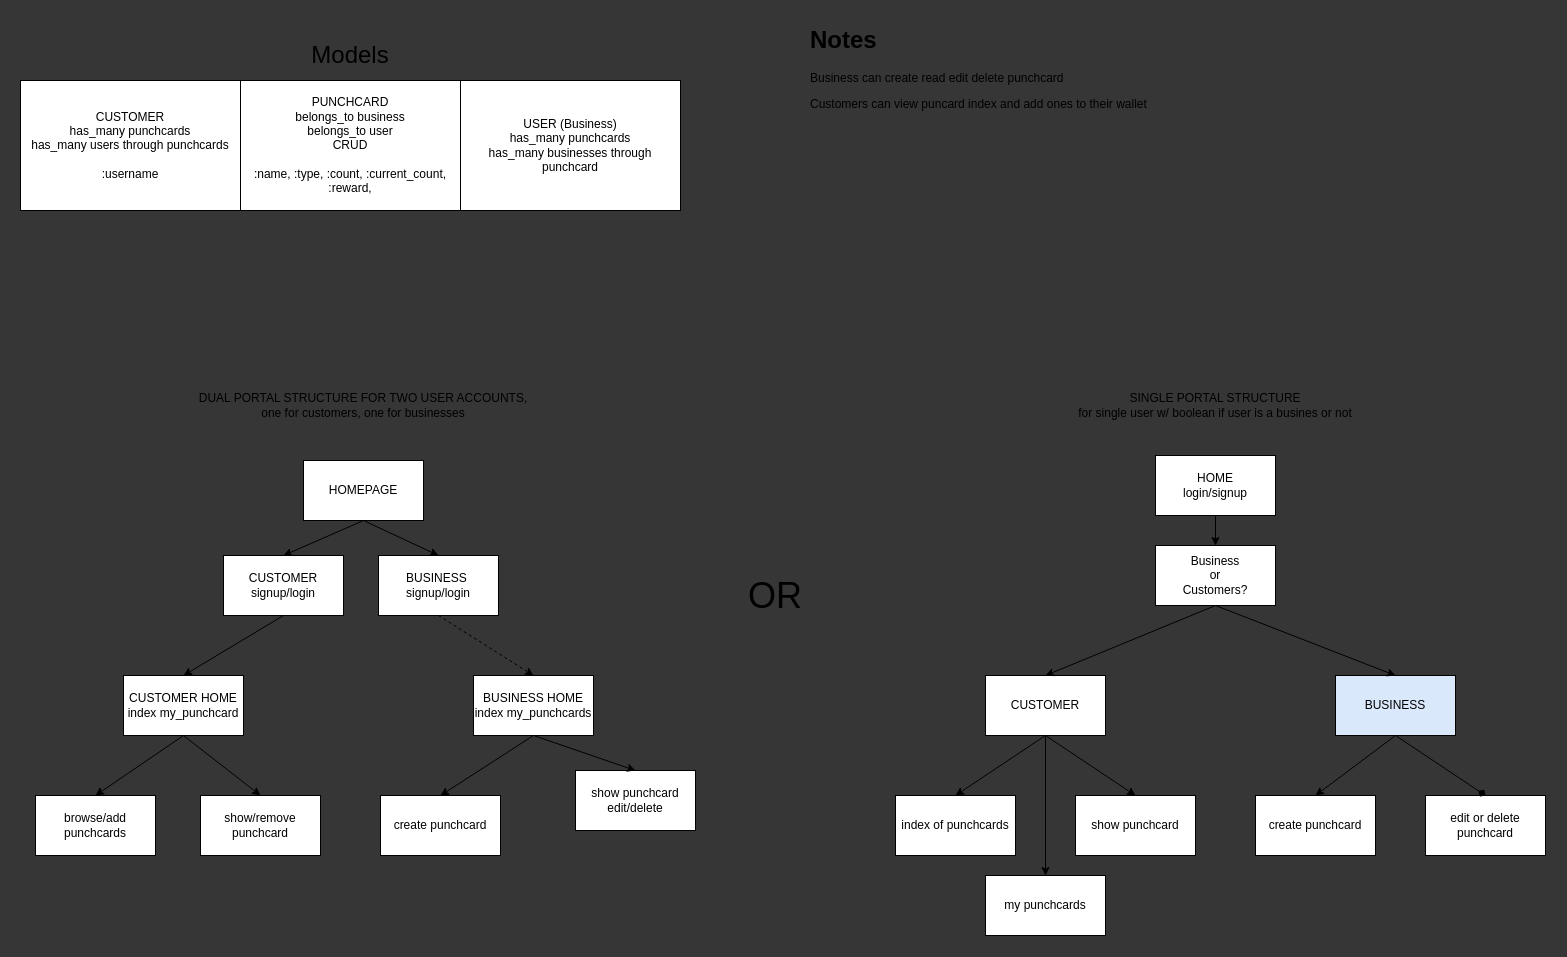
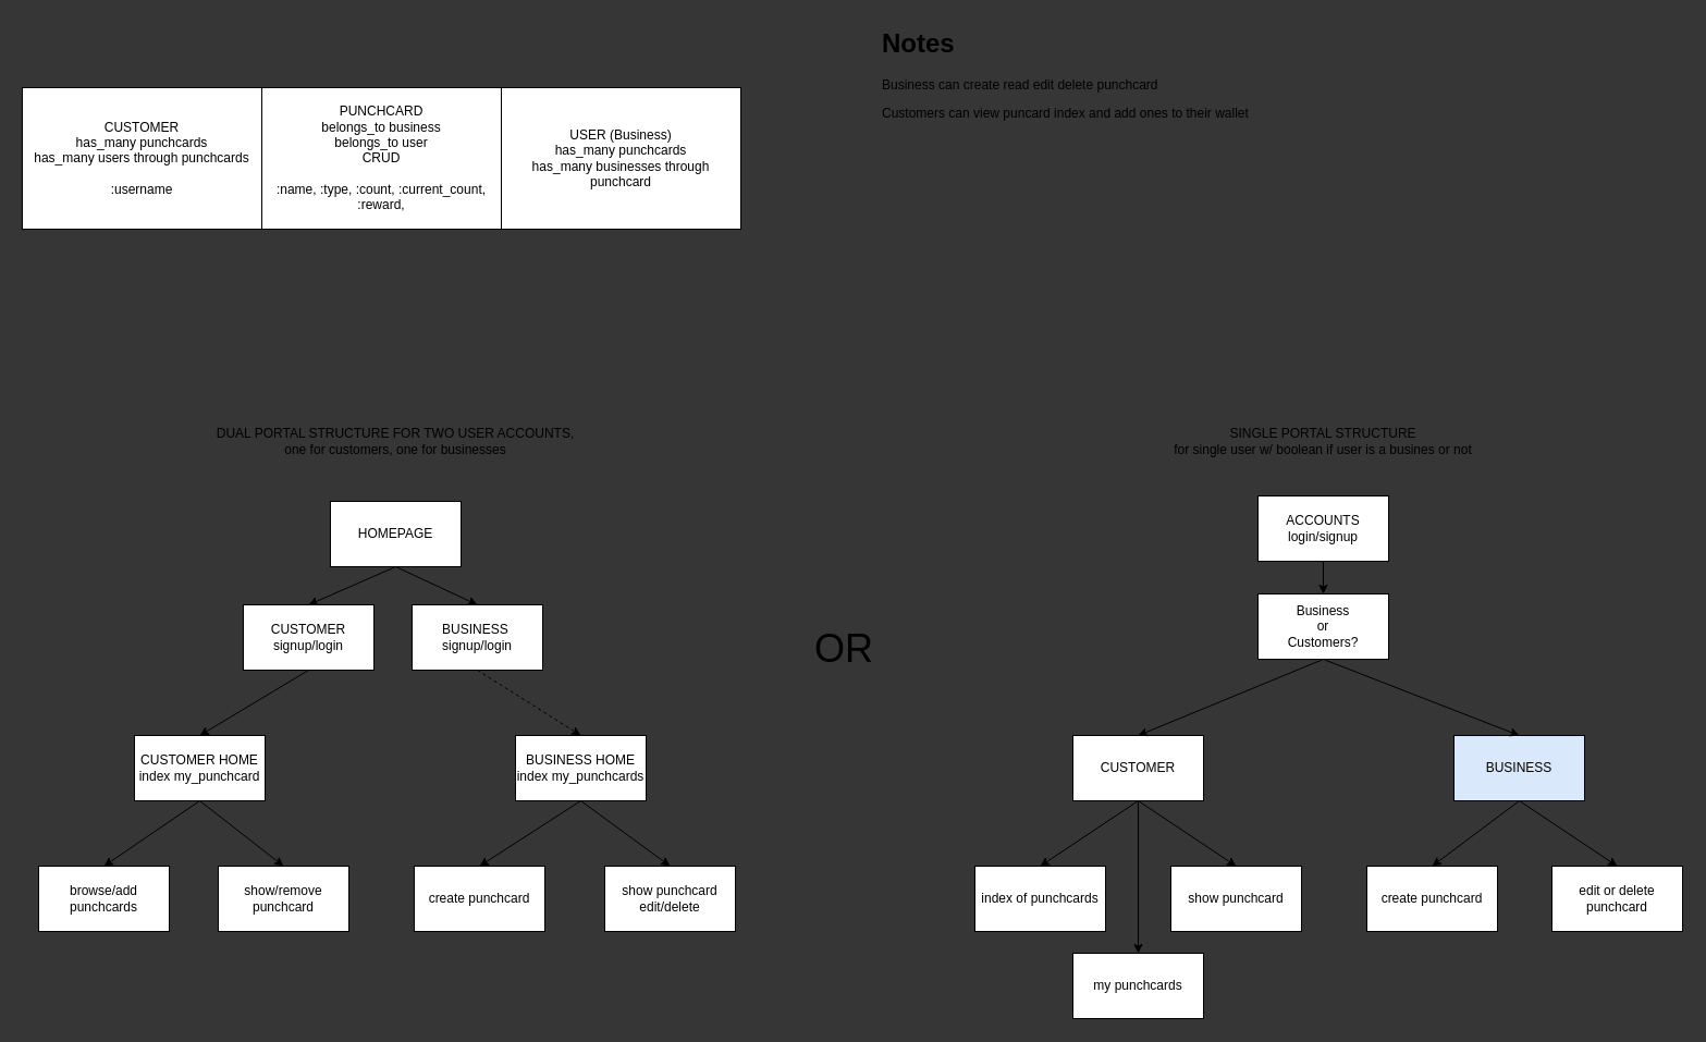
  <mxCell id="0" />
  <mxCell id="1" parent="0" />
  <mxCell id="2" value="PUNCHCARD&lt;br&gt;belongs_to business&lt;br&gt;belongs_to user&lt;br&gt;CRUD&lt;br&gt;&lt;br&gt;:name, :type, :count, :current_count, :reward," style="rounded=0;whiteSpace=wrap;html=1;" parent="1" vertex="1"><mxGeometry x="240" y="80" width="220" height="130" as="geometry" /></mxCell>
  <mxCell id="3" value="USER (Business)&lt;br&gt;has_many punchcards&lt;br&gt;has_many businesses through punchcard" style="rounded=0;whiteSpace=wrap;html=1;" parent="1" vertex="1"><mxGeometry x="460" y="80" width="220" height="130" as="geometry" /></mxCell>
  <mxCell id="4" value="CUSTOMER&lt;br&gt;has_many punchcards&lt;br&gt;has_many users through punchcards&lt;br&gt;&lt;br&gt;:username" style="rounded=0;whiteSpace=wrap;html=1;" parent="1" vertex="1"><mxGeometry x="20" y="80" width="220" height="130" as="geometry" /></mxCell>
- <mxCell id="5" value="&lt;font style=&quot;font-size: 24px;&quot;&gt;Models&lt;/font&gt;" style="text;html=1;strokeColor=none;fillColor=none;align=center;verticalAlign=middle;whiteSpace=wrap;rounded=0;" parent="1" vertex="1"><mxGeometry x="320" y="40" width="60" height="30" as="geometry" /></mxCell>
  <mxCell id="6" value="BUSINESS&amp;nbsp;&lt;br&gt;signup/login" style="rounded=0;whiteSpace=wrap;html=1;" parent="1" vertex="1"><mxGeometry x="378" y="555" width="120" height="60" as="geometry" /></mxCell>
  <mxCell id="7" value="CUSTOMER HOME&lt;br&gt;index my_punchcard" style="rounded=0;whiteSpace=wrap;html=1;" parent="1" vertex="1"><mxGeometry x="123" y="675" width="120" height="60" as="geometry" /></mxCell>
  <mxCell id="8" value="BUSINESS HOME&lt;br&gt;index my_punchcards" style="rounded=0;whiteSpace=wrap;html=1;" parent="1" vertex="1"><mxGeometry x="473" y="675" width="120" height="60" as="geometry" /></mxCell>
  <mxCell id="9" value="browse/add punchcards" style="rounded=0;whiteSpace=wrap;html=1;" parent="1" vertex="1"><mxGeometry x="35" y="795" width="120" height="60" as="geometry" /></mxCell>
  <mxCell id="10" value="" style="endArrow=classic;html=1;entryX=0.5;entryY=0;entryDx=0;entryDy=0;exitX=0.5;exitY=1;exitDx=0;exitDy=0;" parent="1" source="7" edge="1" target="9"><mxGeometry width="50" height="50" relative="1" as="geometry"><mxPoint x="333" y="575" as="sourcePoint" /><mxPoint x="93" y="795" as="targetPoint" /></mxGeometry></mxCell>
  <mxCell id="11" value="show/remove punchcard" style="rounded=0;whiteSpace=wrap;html=1;" parent="1" vertex="1"><mxGeometry x="200" y="795" width="120" height="60" as="geometry" /></mxCell>
  <mxCell id="12" value="" style="endArrow=classic;html=1;entryX=0.5;entryY=0;entryDx=0;entryDy=0;" parent="1" target="11" edge="1"><mxGeometry width="50" height="50" relative="1" as="geometry"><mxPoint x="183" y="735" as="sourcePoint" /><mxPoint x="255" y="790" as="targetPoint" /></mxGeometry></mxCell>
  <mxCell id="13" value="create punchcard" style="rounded=0;whiteSpace=wrap;html=1;" parent="1" vertex="1"><mxGeometry x="380" y="795" width="120" height="60" as="geometry" /></mxCell>
  <mxCell id="14" value="CUSTOMER&lt;br&gt;signup/login" style="rounded=0;whiteSpace=wrap;html=1;" parent="1" vertex="1"><mxGeometry x="223" y="555" width="120" height="60" as="geometry" /></mxCell>
  <mxCell id="15" value="&lt;font style=&quot;font-size: 36px;&quot;&gt;OR&lt;/font&gt;" style="text;html=1;strokeColor=none;fillColor=none;align=center;verticalAlign=middle;whiteSpace=wrap;rounded=0;" parent="1" vertex="1"><mxGeometry x="745" y="580" width="60" height="30" as="geometry" /></mxCell>
  <mxCell id="16" value="" style="endArrow=classic;html=1;fontSize=36;entryX=0.5;entryY=0;entryDx=0;entryDy=0;exitX=0.5;exitY=1;exitDx=0;exitDy=0;dashed=1;" parent="1" source="6" target="8" edge="1"><mxGeometry width="50" height="50" relative="1" as="geometry"><mxPoint x="433" y="615" as="sourcePoint" /><mxPoint x="513" y="645" as="targetPoint" /></mxGeometry></mxCell>
  <mxCell id="17" value="" style="endArrow=classic;html=1;fontSize=36;entryX=0.5;entryY=0;entryDx=0;entryDy=0;exitX=0.5;exitY=1;exitDx=0;exitDy=0;" parent="1" source="14" target="7" edge="1"><mxGeometry width="50" height="50" relative="1" as="geometry"><mxPoint x="323" y="655" as="sourcePoint" /><mxPoint x="373" y="605" as="targetPoint" /></mxGeometry></mxCell>
  <mxCell id="18" value="HOMEPAGE" style="rounded=0;whiteSpace=wrap;html=1;fontSize=12;" parent="1" vertex="1"><mxGeometry x="303" y="460" width="120" height="60" as="geometry" /></mxCell>
  <mxCell id="19" value="" style="endArrow=classic;html=1;fontSize=12;entryX=0.5;entryY=0;entryDx=0;entryDy=0;" parent="1" target="14" edge="1"><mxGeometry width="50" height="50" relative="1" as="geometry"><mxPoint x="363" y="520" as="sourcePoint" /><mxPoint x="373" y="605" as="targetPoint" /></mxGeometry></mxCell>
  <mxCell id="20" value="" style="endArrow=classic;html=1;fontSize=12;entryX=0.5;entryY=0;entryDx=0;entryDy=0;" parent="1" target="6" edge="1"><mxGeometry width="50" height="50" relative="1" as="geometry"><mxPoint x="363" y="520" as="sourcePoint" /><mxPoint x="373" y="605" as="targetPoint" /></mxGeometry></mxCell>
  <mxCell id="21" value="DUAL PORTAL STRUCTURE FOR TWO USER ACCOUNTS, &lt;br&gt;one for customers, one for businesses" style="text;html=1;strokeColor=none;fillColor=none;align=center;verticalAlign=middle;whiteSpace=wrap;rounded=0;fontSize=12;" parent="1" vertex="1"><mxGeometry x="183" y="390" width="360" height="30" as="geometry" /></mxCell>
  <mxCell id="22" value="&lt;h1&gt;Notes&lt;/h1&gt;&lt;p&gt;&lt;span style=&quot;text-align: center;&quot;&gt;Business can create read edit delete punchcard&lt;/span&gt;&lt;br&gt;&lt;/p&gt;&lt;p&gt;&lt;span style=&quot;text-align: center;&quot;&gt;Customers can view puncard index and add ones to their wallet&lt;/span&gt;&lt;span style=&quot;text-align: center;&quot;&gt;&lt;br&gt;&lt;/span&gt;&lt;/p&gt;&lt;p&gt;&lt;span style=&quot;text-align: center;&quot;&gt;&lt;br&gt;&lt;/span&gt;&lt;/p&gt;&lt;p&gt;&lt;span style=&quot;text-align: center;&quot;&gt;&lt;br&gt;&lt;/span&gt;&lt;/p&gt;" style="text;html=1;strokeColor=none;fillColor=none;spacing=5;spacingTop=-20;whiteSpace=wrap;overflow=hidden;rounded=0;" parent="1" vertex="1"><mxGeometry x="805" y="20" width="490" height="120" as="geometry" /></mxCell>
- <mxCell id="23" value="HOME&lt;br&gt;login/signup" style="rounded=0;whiteSpace=wrap;html=1;" parent="1" vertex="1"><mxGeometry x="1155" y="455" width="120" height="60" as="geometry" /></mxCell>
+ <mxCell id="23" value="ACCOUNTS&lt;br&gt;login/signup" style="rounded=0;whiteSpace=wrap;html=1;" parent="1" vertex="1"><mxGeometry x="1155" y="455" width="120" height="60" as="geometry" /></mxCell>
  <mxCell id="24" value="Business &lt;br&gt;or &lt;br&gt;Customers?" style="rounded=0;whiteSpace=wrap;html=1;" parent="1" vertex="1"><mxGeometry x="1155" y="545" width="120" height="60" as="geometry" /></mxCell>
  <mxCell id="25" value="" style="endArrow=classic;html=1;entryX=0.5;entryY=0;entryDx=0;entryDy=0;exitX=0.5;exitY=1;exitDx=0;exitDy=0;" parent="1" source="23" target="24" edge="1"><mxGeometry width="50" height="50" relative="1" as="geometry"><mxPoint x="1175" y="585" as="sourcePoint" /><mxPoint x="1245" y="585" as="targetPoint" /></mxGeometry></mxCell>
  <mxCell id="26" value="CUSTOMER" style="rounded=0;whiteSpace=wrap;html=1;" parent="1" vertex="1"><mxGeometry x="985" y="675" width="120" height="60" as="geometry" /></mxCell>
  <mxCell id="27" value="BUSINESS" style="rounded=0;whiteSpace=wrap;html=1;fillColor=#dae8fc;" parent="1" vertex="1"><mxGeometry x="1335" y="675" width="120" height="60" as="geometry" /></mxCell>
  <mxCell id="28" value="" style="endArrow=classic;html=1;entryX=0.5;entryY=0;entryDx=0;entryDy=0;exitX=0.5;exitY=1;exitDx=0;exitDy=0;" parent="1" source="24" target="26" edge="1"><mxGeometry width="50" height="50" relative="1" as="geometry"><mxPoint x="1235" y="535" as="sourcePoint" /><mxPoint x="1285" y="485" as="targetPoint" /></mxGeometry></mxCell>
  <mxCell id="29" value="" style="endArrow=classic;html=1;entryX=0.5;entryY=0;entryDx=0;entryDy=0;exitX=0.5;exitY=1;exitDx=0;exitDy=0;" parent="1" source="24" target="27" edge="1"><mxGeometry width="50" height="50" relative="1" as="geometry"><mxPoint x="1235" y="535" as="sourcePoint" /><mxPoint x="1285" y="485" as="targetPoint" /></mxGeometry></mxCell>
  <mxCell id="30" value="index of punchcards" style="rounded=0;whiteSpace=wrap;html=1;" parent="1" vertex="1"><mxGeometry x="895" y="795" width="120" height="60" as="geometry" /></mxCell>
  <mxCell id="31" value="" style="endArrow=classic;html=1;entryX=0.5;entryY=0;entryDx=0;entryDy=0;exitX=0.5;exitY=1;exitDx=0;exitDy=0;" parent="1" source="26" target="30" edge="1"><mxGeometry width="50" height="50" relative="1" as="geometry"><mxPoint x="1195" y="575" as="sourcePoint" /><mxPoint x="1245" y="525" as="targetPoint" /></mxGeometry></mxCell>
  <mxCell id="32" value="show punchcard" style="rounded=0;whiteSpace=wrap;html=1;" parent="1" vertex="1"><mxGeometry x="1075" y="795" width="120" height="60" as="geometry" /></mxCell>
  <mxCell id="33" value="" style="endArrow=classic;html=1;entryX=0.5;entryY=0;entryDx=0;entryDy=0;exitX=0.5;exitY=1;exitDx=0;exitDy=0;" parent="1" source="26" target="32" edge="1"><mxGeometry width="50" height="50" relative="1" as="geometry"><mxPoint x="995" y="605" as="sourcePoint" /><mxPoint x="1045" y="555" as="targetPoint" /></mxGeometry></mxCell>
  <mxCell id="34" value="my punchcards" style="rounded=0;whiteSpace=wrap;html=1;" parent="1" vertex="1"><mxGeometry x="985" y="875" width="120" height="60" as="geometry" /></mxCell>
  <mxCell id="35" value="" style="endArrow=classic;html=1;entryX=0.5;entryY=0;entryDx=0;entryDy=0;" parent="1" target="34" edge="1"><mxGeometry width="50" height="50" relative="1" as="geometry"><mxPoint x="1045" y="735" as="sourcePoint" /><mxPoint x="1215" y="525" as="targetPoint" /></mxGeometry></mxCell>
  <mxCell id="36" value="create punchcard" style="rounded=0;whiteSpace=wrap;html=1;" parent="1" vertex="1"><mxGeometry x="1255" y="795" width="120" height="60" as="geometry" /></mxCell>
  <mxCell id="37" value="" style="endArrow=classic;html=1;entryX=0.5;entryY=0;entryDx=0;entryDy=0;exitX=0.5;exitY=1;exitDx=0;exitDy=0;" parent="1" source="27" target="36" edge="1"><mxGeometry width="50" height="50" relative="1" as="geometry"><mxPoint x="1355" y="655" as="sourcePoint" /><mxPoint x="1405" y="605" as="targetPoint" /></mxGeometry></mxCell>
  <mxCell id="38" value="edit or delete punchcard" style="rounded=0;whiteSpace=wrap;html=1;" parent="1" vertex="1"><mxGeometry x="1425" y="795" width="120" height="60" as="geometry" /></mxCell>
- <mxCell id="39" value="" style="endArrow=diamond;html=1;entryX=0.5;entryY=0;entryDx=0;entryDy=0;exitX=0.5;exitY=1;exitDx=0;exitDy=0;" parent="1" source="27" target="38" edge="1"><mxGeometry width="50" height="50" relative="1" as="geometry"><mxPoint x="1355" y="655" as="sourcePoint" /><mxPoint x="1405" y="605" as="targetPoint" /></mxGeometry></mxCell>
+ <mxCell id="39" value="" style="endArrow=classic;html=1;entryX=0.5;entryY=0;entryDx=0;entryDy=0;exitX=0.5;exitY=1;exitDx=0;exitDy=0;" parent="1" source="27" target="38" edge="1"><mxGeometry width="50" height="50" relative="1" as="geometry"><mxPoint x="1355" y="655" as="sourcePoint" /><mxPoint x="1405" y="605" as="targetPoint" /></mxGeometry></mxCell>
  <mxCell id="40" value="SINGLE PORTAL STRUCTURE &lt;br&gt;for single user w/ boolean if user is a busines or not" style="text;html=1;strokeColor=none;fillColor=none;align=center;verticalAlign=middle;whiteSpace=wrap;rounded=0;fontSize=12;" parent="1" vertex="1"><mxGeometry x="1050" y="390" width="330" height="30" as="geometry" /></mxCell>
- <mxCell id="41" value="show punchcard&lt;br&gt;edit/delete" style="rounded=0;whiteSpace=wrap;html=1;" vertex="1" parent="1"><mxGeometry x="575" y="770" width="120" height="60" as="geometry" /></mxCell>
+ <mxCell id="41" value="show punchcard&lt;br&gt;edit/delete" style="rounded=0;whiteSpace=wrap;html=1;" vertex="1" parent="1"><mxGeometry x="555" y="795" width="120" height="60" as="geometry" /></mxCell>
  <mxCell id="42" value="" style="endArrow=classic;html=1;exitX=0.5;exitY=1;exitDx=0;exitDy=0;entryX=0.5;entryY=0;entryDx=0;entryDy=0;" edge="1" parent="1" source="8" target="13"><mxGeometry width="50" height="50" relative="1" as="geometry"><mxPoint x="515" y="770" as="sourcePoint" /><mxPoint x="445" y="770" as="targetPoint" /></mxGeometry></mxCell>
  <mxCell id="43" value="" style="endArrow=classic;html=1;exitX=0.5;exitY=1;exitDx=0;exitDy=0;entryX=0.5;entryY=0;entryDx=0;entryDy=0;" edge="1" parent="1" source="8" target="41"><mxGeometry width="50" height="50" relative="1" as="geometry"><mxPoint x="533" y="735" as="sourcePoint" /><mxPoint x="625" y="770" as="targetPoint" /></mxGeometry></mxCell>
